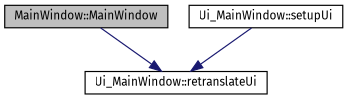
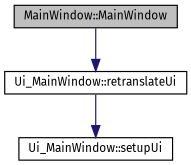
  digraph {
    fontname="Fira Sans"
    rankdir=TB
    node [color=black fillcolor=white fontname="Fira Sans" fontsize=10 shape=record style=filled]
    edge [color=midnightblue fontname="Fira Sans" fontsize=10 labelfontname=Helvetica labelfontsize=10 style=solid]
    n1 [fillcolor=grey75 fontcolor=black height=0.2 label="MainWindow::MainWindow" width=0.4]
    n2 [height=0.2 label="Ui_MainWindow::retranslateUi" width=0.4]
    n3 [height=0.2 label="Ui_MainWindow::setupUi" width=0.4]
    n1 -> n2
-   n3 -> n2
+   n2 -> n3
  }
